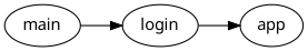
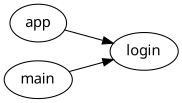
  digraph {
    fontname="Noto Sans"
    rankdir=LR
    schemaFileName="schema-composition01"
    node [fontname="Noto Sans" type=schema]
    edge [fontname="Noto Sans"]
    app
    login
    main
-   login -> app
+   app -> login
    main -> login
  }
